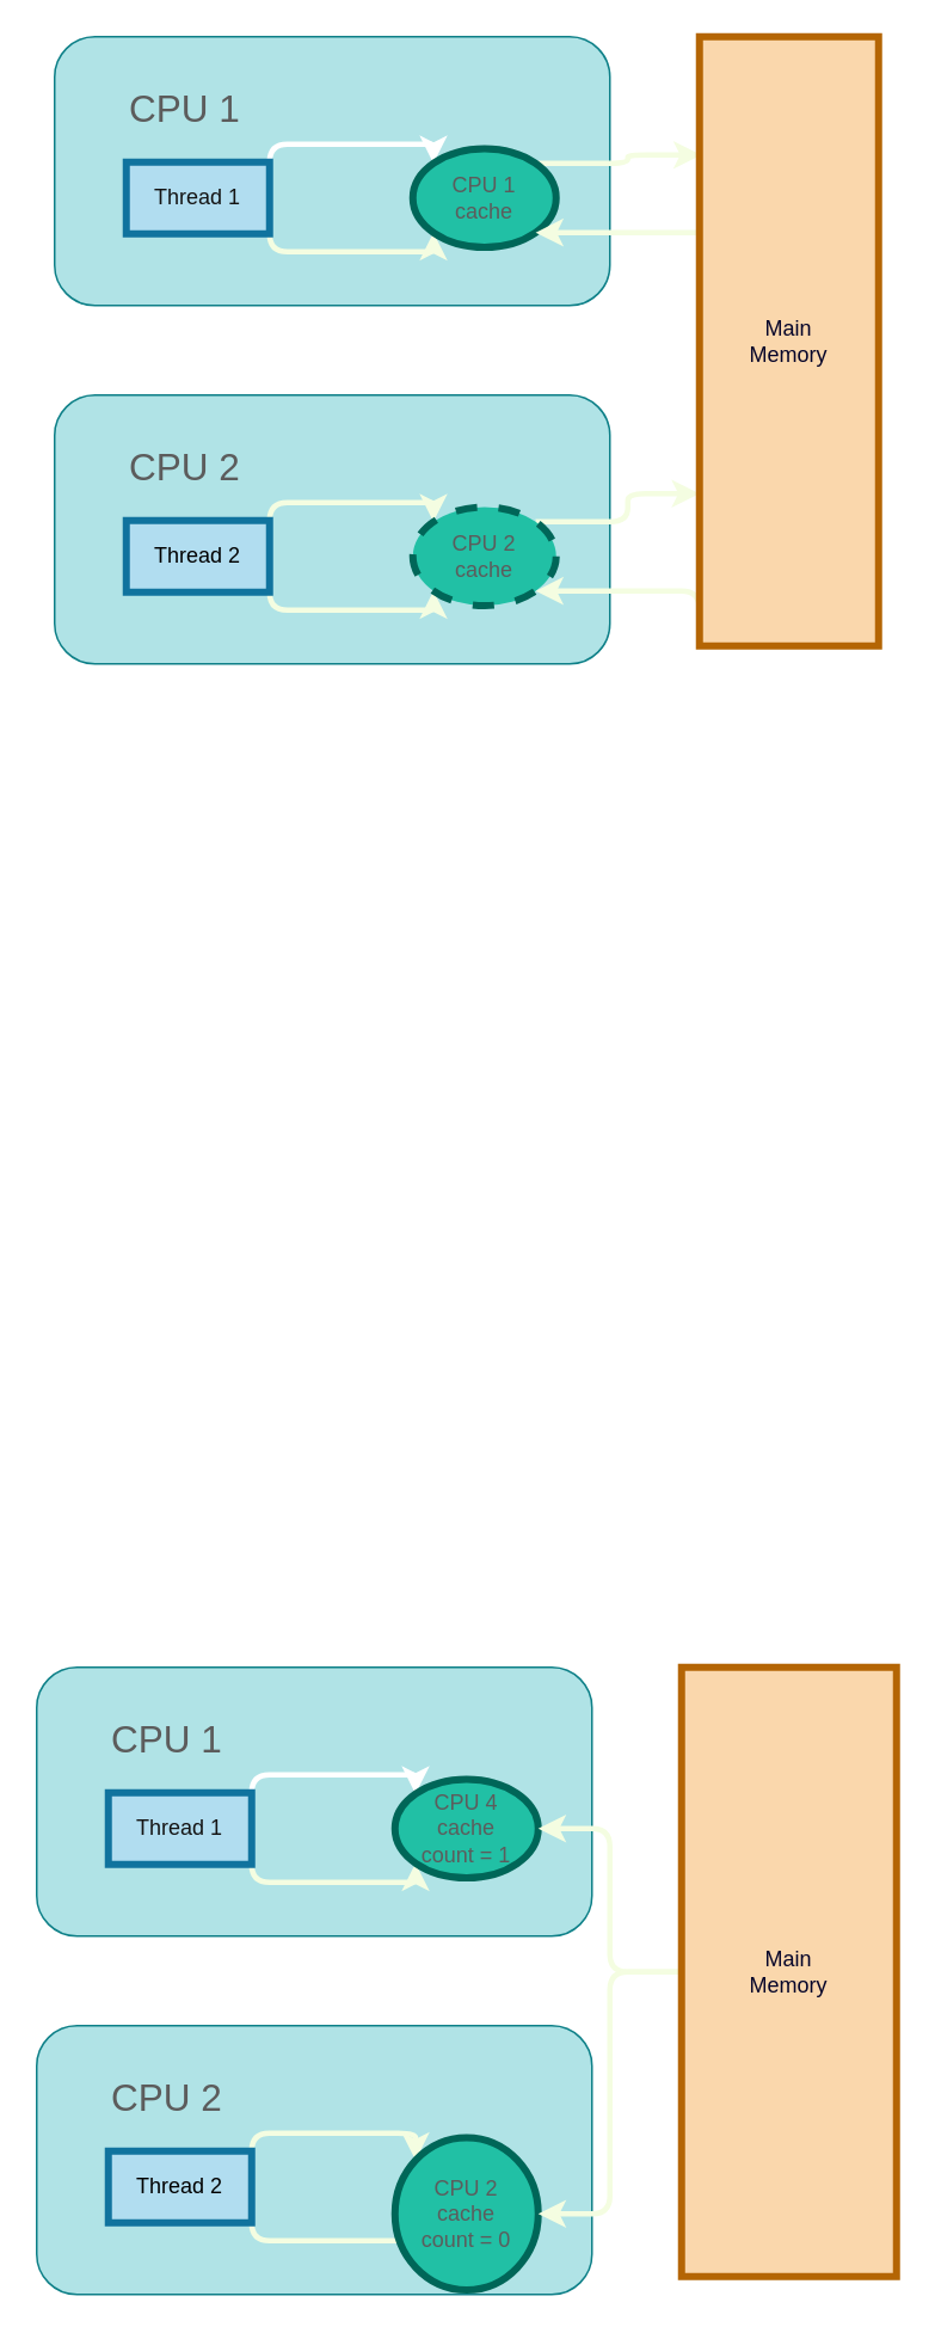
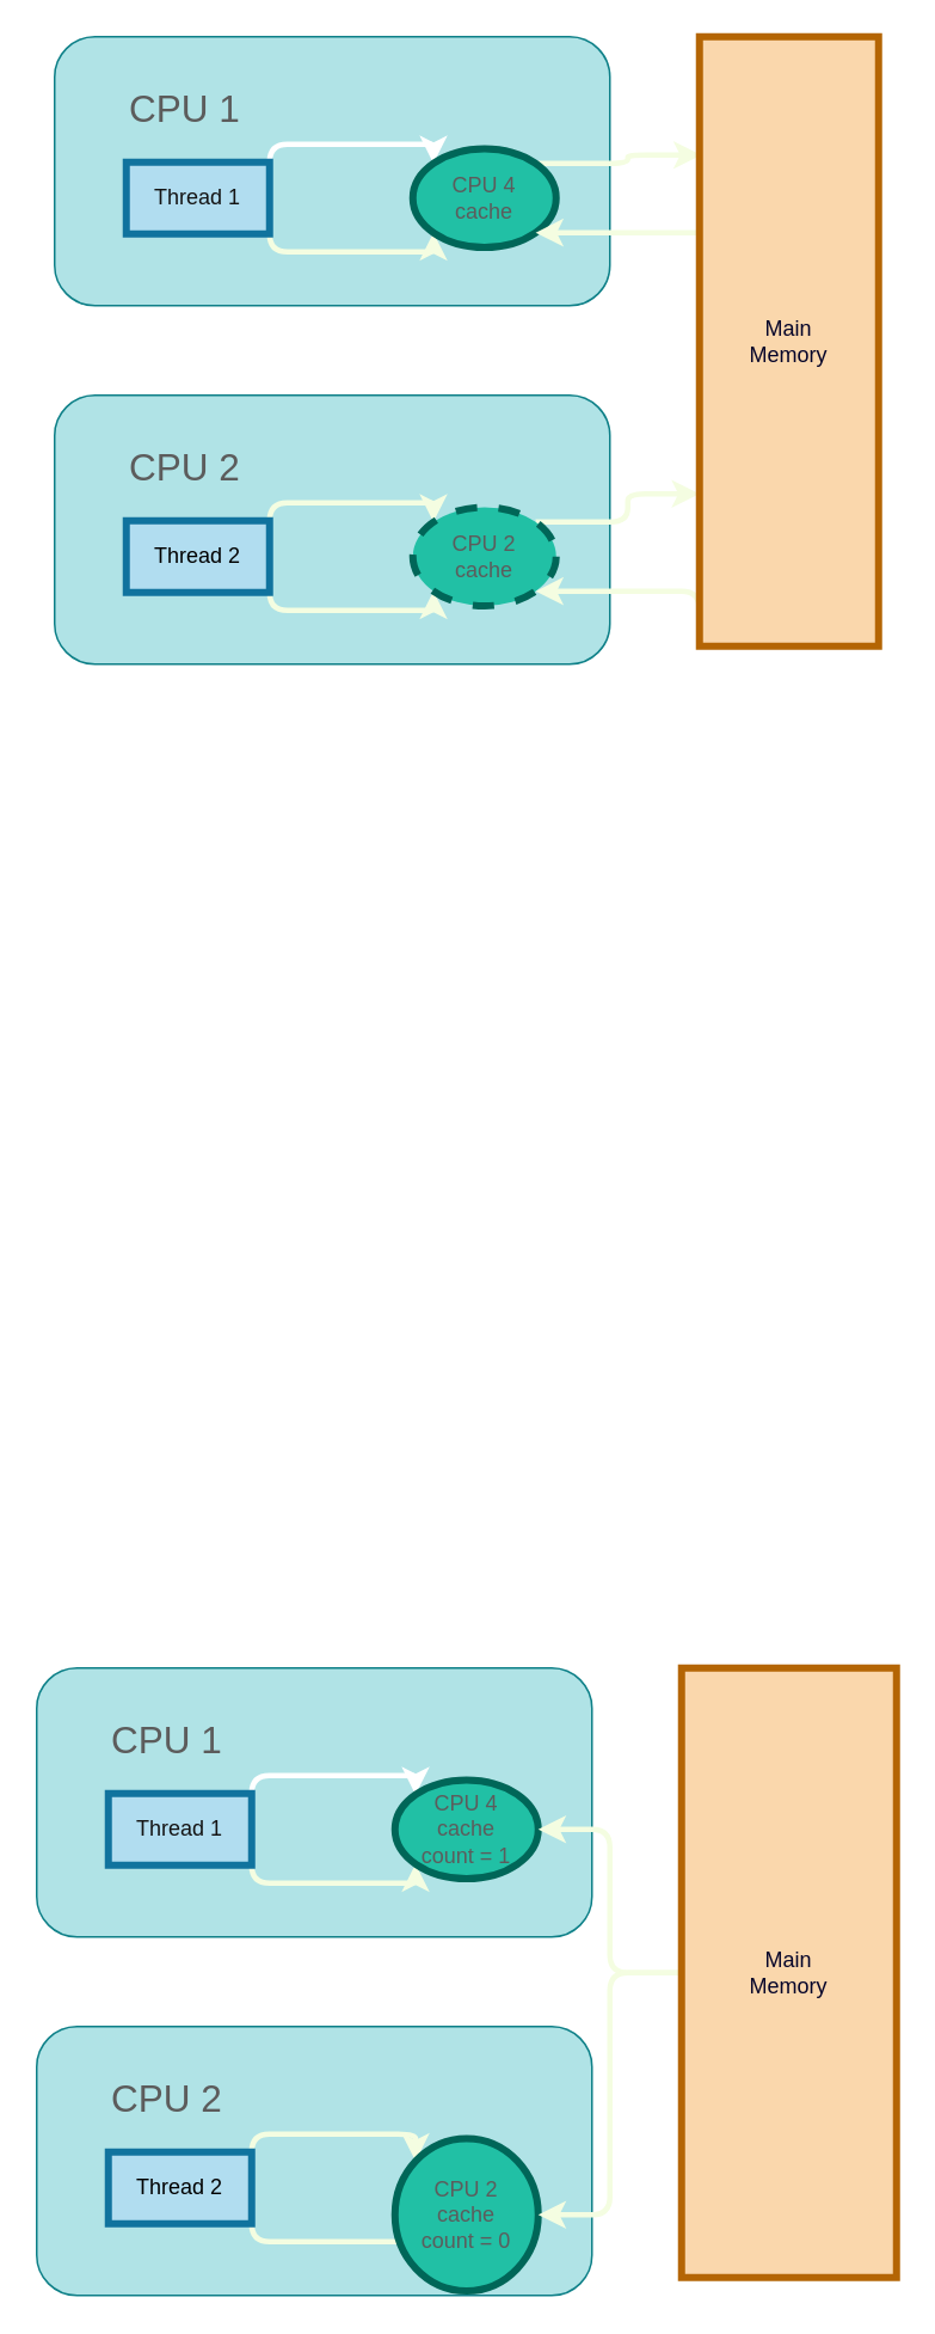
  <mxCell id="0" />
  <mxCell id="1" parent="0" />
  <mxCell id="2" value="" style="rounded=1;whiteSpace=wrap;html=1;sketch=0;strokeColor=#0e8088;fillColor=#b0e3e6;" vertex="1" parent="1"><mxGeometry x="30" y="20" width="310" height="150" as="geometry" /></mxCell>
  <mxCell id="3" value="&lt;span style=&quot;font-size: 21px&quot;&gt;&amp;nbsp;CPU 1&lt;/span&gt;" style="text;html=1;strokeColor=none;fillColor=none;align=center;verticalAlign=middle;whiteSpace=wrap;rounded=0;sketch=0;fontColor=#5C5C5C;strokeWidth=4;" vertex="1" parent="1"><mxGeometry x="60" y="50" width="80" height="20" as="geometry" /></mxCell>
  <mxCell id="4" style="edgeStyle=orthogonalEdgeStyle;curved=0;rounded=1;sketch=0;orthogonalLoop=1;jettySize=auto;html=1;exitX=1;exitY=0.25;exitDx=0;exitDy=0;entryX=0;entryY=0;entryDx=0;entryDy=0;fillColor=#21C0A5;fontColor=#5C5C5C;strokeColor=#FFFFFF;strokeWidth=3;" edge="1" parent="1" source="6" target="8"><mxGeometry relative="1" as="geometry"><Array as="points"><mxPoint x="150" y="80" /><mxPoint x="242" y="80" /></Array></mxGeometry></mxCell>
  <mxCell id="5" style="edgeStyle=orthogonalEdgeStyle;curved=0;rounded=1;sketch=0;orthogonalLoop=1;jettySize=auto;html=1;exitX=1;exitY=0.75;exitDx=0;exitDy=0;entryX=0;entryY=1;entryDx=0;entryDy=0;fillColor=#21C0A5;fontColor=#5C5C5C;strokeWidth=3;strokeColor=#F4FDE1;" edge="1" parent="1" source="6" target="8"><mxGeometry relative="1" as="geometry"><Array as="points"><mxPoint x="150" y="140" /><mxPoint x="242" y="140" /></Array></mxGeometry></mxCell>
  <mxCell id="6" value="&lt;font color=&quot;#141414&quot;&gt;Thread 1&lt;/font&gt;" style="rounded=0;whiteSpace=wrap;html=1;sketch=0;strokeColor=#10739e;strokeWidth=4;fillColor=#b1ddf0;" vertex="1" parent="1"><mxGeometry x="70" y="90" width="80" height="40" as="geometry" /></mxCell>
  <mxCell id="7" style="edgeStyle=orthogonalEdgeStyle;curved=0;rounded=1;sketch=0;orthogonalLoop=1;jettySize=auto;html=1;exitX=1;exitY=0;exitDx=0;exitDy=0;entryX=0.01;entryY=0.194;entryDx=0;entryDy=0;entryPerimeter=0;fillColor=#21C0A5;fontColor=#5C5C5C;strokeWidth=3;strokeColor=#F4FDE1;" edge="1" parent="1" source="8" target="18"><mxGeometry relative="1" as="geometry" /></mxCell>
- <mxCell id="8" value="CPU 1&lt;br&gt;cache" style="ellipse;whiteSpace=wrap;html=1;rounded=0;sketch=0;strokeColor=#006658;strokeWidth=4;fillColor=#21C0A5;fontColor=#5C5C5C;" vertex="1" parent="1"><mxGeometry x="230" y="82.5" width="80" height="55" as="geometry" /></mxCell>
+ <mxCell id="8" value="CPU 4&lt;br&gt;cache" style="ellipse;whiteSpace=wrap;html=1;rounded=0;sketch=0;strokeColor=#006658;strokeWidth=4;fillColor=#21C0A5;fontColor=#5C5C5C;" vertex="1" parent="1"><mxGeometry x="230" y="82.5" width="80" height="55" as="geometry" /></mxCell>
  <mxCell id="9" value="" style="rounded=1;whiteSpace=wrap;html=1;sketch=0;strokeColor=#0e8088;fillColor=#b0e3e6;" vertex="1" parent="1"><mxGeometry x="30" y="220" width="310" height="150" as="geometry" /></mxCell>
  <mxCell id="10" value="&lt;span style=&quot;font-size: 21px&quot;&gt;&amp;nbsp;CPU 2&lt;/span&gt;" style="text;html=1;strokeColor=none;fillColor=none;align=center;verticalAlign=middle;whiteSpace=wrap;rounded=0;sketch=0;fontColor=#5C5C5C;strokeWidth=4;" vertex="1" parent="1"><mxGeometry x="60" y="250" width="80" height="20" as="geometry" /></mxCell>
  <mxCell id="11" style="edgeStyle=orthogonalEdgeStyle;curved=0;rounded=1;sketch=0;orthogonalLoop=1;jettySize=auto;html=1;exitX=1;exitY=0.25;exitDx=0;exitDy=0;entryX=0;entryY=0;entryDx=0;entryDy=0;fillColor=#21C0A5;fontColor=#5C5C5C;strokeWidth=3;strokeColor=#F4FDE1;" edge="1" parent="1" source="13" target="15"><mxGeometry relative="1" as="geometry"><Array as="points"><mxPoint x="150" y="280" /><mxPoint x="242" y="280" /></Array></mxGeometry></mxCell>
  <mxCell id="12" style="edgeStyle=orthogonalEdgeStyle;curved=0;rounded=1;sketch=0;orthogonalLoop=1;jettySize=auto;html=1;exitX=1;exitY=0.75;exitDx=0;exitDy=0;entryX=0;entryY=1;entryDx=0;entryDy=0;fillColor=#21C0A5;fontColor=#5C5C5C;strokeWidth=3;strokeColor=#F4FDE1;" edge="1" parent="1" source="13" target="15"><mxGeometry relative="1" as="geometry"><Array as="points"><mxPoint x="150" y="340" /><mxPoint x="242" y="340" /></Array></mxGeometry></mxCell>
  <mxCell id="13" value="&lt;font color=&quot;#000000&quot;&gt;Thread 2&lt;/font&gt;" style="rounded=0;whiteSpace=wrap;html=1;sketch=0;strokeColor=#10739e;strokeWidth=4;fillColor=#b1ddf0;" vertex="1" parent="1"><mxGeometry x="70" y="290" width="80" height="40" as="geometry" /></mxCell>
  <mxCell id="14" style="edgeStyle=orthogonalEdgeStyle;curved=0;rounded=1;sketch=0;orthogonalLoop=1;jettySize=auto;html=1;exitX=1;exitY=0;exitDx=0;exitDy=0;entryX=0;entryY=0.75;entryDx=0;entryDy=0;strokeColor=#F4FDE1;strokeWidth=3;fillColor=#21C0A5;fontColor=#5C5C5C;" edge="1" parent="1" source="15" target="18"><mxGeometry relative="1" as="geometry" /></mxCell>
  <mxCell id="15" value="CPU 2&lt;br&gt;cache" style="ellipse;whiteSpace=wrap;html=1;rounded=0;sketch=0;strokeColor=#006658;strokeWidth=4;fillColor=#21C0A5;fontColor=#5C5C5C;dashed=1;" vertex="1" parent="1"><mxGeometry x="230" y="282.5" width="80" height="55" as="geometry" /></mxCell>
  <mxCell id="16" style="edgeStyle=orthogonalEdgeStyle;curved=0;rounded=1;sketch=0;orthogonalLoop=1;jettySize=auto;html=1;exitX=0;exitY=0.25;exitDx=0;exitDy=0;entryX=1;entryY=1;entryDx=0;entryDy=0;fillColor=#21C0A5;fontColor=#5C5C5C;strokeColor=#F4FDE1;strokeWidth=3;" edge="1" parent="1" source="18" target="8"><mxGeometry relative="1" as="geometry"><Array as="points"><mxPoint x="400" y="129" /></Array></mxGeometry></mxCell>
  <mxCell id="17" style="edgeStyle=orthogonalEdgeStyle;curved=0;rounded=1;sketch=0;orthogonalLoop=1;jettySize=auto;html=1;exitX=0;exitY=1;exitDx=0;exitDy=0;entryX=1;entryY=1;entryDx=0;entryDy=0;strokeColor=#F4FDE1;strokeWidth=3;fillColor=#21C0A5;fontColor=#5C5C5C;" edge="1" parent="1" source="18" target="15"><mxGeometry relative="1" as="geometry"><Array as="points"><mxPoint x="390" y="329" /></Array></mxGeometry></mxCell>
  <mxCell id="18" value="&lt;font color=&quot;#06052a&quot;&gt;Main&lt;br&gt;Memory&lt;/font&gt;" style="rounded=0;whiteSpace=wrap;html=1;sketch=0;strokeColor=#b46504;strokeWidth=4;fillColor=#fad7ac;" vertex="1" parent="1"><mxGeometry x="390" y="20" width="100" height="340" as="geometry" /></mxCell>
  <mxCell id="19" value="" style="rounded=1;whiteSpace=wrap;html=1;sketch=0;strokeColor=#0e8088;fillColor=#b0e3e6;" vertex="1" parent="1"><mxGeometry x="20" y="930" width="310" height="150" as="geometry" /></mxCell>
  <mxCell id="20" value="&lt;span style=&quot;font-size: 21px&quot;&gt;&amp;nbsp;CPU 1&lt;/span&gt;" style="text;html=1;strokeColor=none;fillColor=none;align=center;verticalAlign=middle;whiteSpace=wrap;rounded=0;sketch=0;fontColor=#5C5C5C;strokeWidth=4;" vertex="1" parent="1"><mxGeometry x="50" y="960" width="80" height="20" as="geometry" /></mxCell>
  <mxCell id="21" style="edgeStyle=orthogonalEdgeStyle;curved=0;rounded=1;sketch=0;orthogonalLoop=1;jettySize=auto;html=1;exitX=1;exitY=0.25;exitDx=0;exitDy=0;entryX=0;entryY=0;entryDx=0;entryDy=0;fillColor=#21C0A5;fontColor=#5C5C5C;strokeColor=#FFFFFF;strokeWidth=3;" edge="1" parent="1" source="23" target="24"><mxGeometry relative="1" as="geometry"><Array as="points"><mxPoint x="140" y="990" /><mxPoint x="232" y="990" /></Array></mxGeometry></mxCell>
  <mxCell id="22" style="edgeStyle=orthogonalEdgeStyle;curved=0;rounded=1;sketch=0;orthogonalLoop=1;jettySize=auto;html=1;exitX=1;exitY=0.75;exitDx=0;exitDy=0;entryX=0;entryY=1;entryDx=0;entryDy=0;fillColor=#21C0A5;fontColor=#5C5C5C;strokeWidth=3;strokeColor=#F4FDE1;" edge="1" parent="1" source="23" target="24"><mxGeometry relative="1" as="geometry"><Array as="points"><mxPoint x="140" y="1050" /><mxPoint x="232" y="1050" /></Array></mxGeometry></mxCell>
  <mxCell id="23" value="&lt;font color=&quot;#141414&quot;&gt;Thread 1&lt;/font&gt;" style="rounded=0;whiteSpace=wrap;html=1;sketch=0;strokeColor=#10739e;strokeWidth=4;fillColor=#b1ddf0;" vertex="1" parent="1"><mxGeometry x="60" y="1000" width="80" height="40" as="geometry" /></mxCell>
  <mxCell id="24" value="CPU 4&lt;br&gt;cache&lt;br&gt;count = 1" style="ellipse;whiteSpace=wrap;html=1;rounded=0;sketch=0;strokeColor=#006658;strokeWidth=4;fillColor=#21C0A5;fontColor=#5C5C5C;" vertex="1" parent="1"><mxGeometry x="220" y="992.5" width="80" height="55" as="geometry" /></mxCell>
  <mxCell id="25" value="" style="rounded=1;whiteSpace=wrap;html=1;sketch=0;strokeColor=#0e8088;fillColor=#b0e3e6;" vertex="1" parent="1"><mxGeometry x="20" y="1130" width="310" height="150" as="geometry" /></mxCell>
  <mxCell id="26" value="&lt;span style=&quot;font-size: 21px&quot;&gt;&amp;nbsp;CPU 2&lt;/span&gt;" style="text;html=1;strokeColor=none;fillColor=none;align=center;verticalAlign=middle;whiteSpace=wrap;rounded=0;sketch=0;fontColor=#5C5C5C;strokeWidth=4;" vertex="1" parent="1"><mxGeometry x="50" y="1160" width="80" height="20" as="geometry" /></mxCell>
  <mxCell id="27" style="edgeStyle=orthogonalEdgeStyle;curved=0;rounded=1;sketch=0;orthogonalLoop=1;jettySize=auto;html=1;exitX=1;exitY=0.25;exitDx=0;exitDy=0;entryX=0;entryY=0;entryDx=0;entryDy=0;fillColor=#21C0A5;fontColor=#5C5C5C;strokeWidth=3;strokeColor=#F4FDE1;" edge="1" parent="1" source="29" target="30"><mxGeometry relative="1" as="geometry"><Array as="points"><mxPoint x="140" y="1190" /><mxPoint x="232" y="1190" /></Array></mxGeometry></mxCell>
  <mxCell id="28" style="edgeStyle=orthogonalEdgeStyle;curved=0;rounded=1;sketch=0;orthogonalLoop=1;jettySize=auto;html=1;exitX=1;exitY=0.75;exitDx=0;exitDy=0;entryX=0;entryY=1;entryDx=0;entryDy=0;fillColor=#21C0A5;fontColor=#5C5C5C;strokeWidth=3;strokeColor=#F4FDE1;" edge="1" parent="1" source="29" target="30"><mxGeometry relative="1" as="geometry"><Array as="points"><mxPoint x="140" y="1250" /><mxPoint x="232" y="1250" /></Array></mxGeometry></mxCell>
  <mxCell id="29" value="&lt;font color=&quot;#000000&quot;&gt;Thread 2&lt;/font&gt;" style="rounded=0;whiteSpace=wrap;html=1;sketch=0;strokeColor=#10739e;strokeWidth=4;fillColor=#b1ddf0;" vertex="1" parent="1"><mxGeometry x="60" y="1200" width="80" height="40" as="geometry" /></mxCell>
  <mxCell id="30" value="CPU 2&lt;br&gt;cache&lt;br&gt;count = 0" style="ellipse;whiteSpace=wrap;html=1;rounded=0;sketch=0;strokeColor=#006658;strokeWidth=4;fillColor=#21C0A5;fontColor=#5C5C5C;" vertex="1" parent="1"><mxGeometry x="220" y="1192.5" width="80" height="85" as="geometry" /></mxCell>
  <mxCell id="31" style="edgeStyle=orthogonalEdgeStyle;curved=0;rounded=1;sketch=0;orthogonalLoop=1;jettySize=auto;html=1;exitX=0;exitY=0.5;exitDx=0;exitDy=0;strokeColor=#F4FDE1;strokeWidth=3;fillColor=#21C0A5;fontColor=#5C5C5C;" edge="1" parent="1" source="33" target="24"><mxGeometry relative="1" as="geometry" /></mxCell>
  <mxCell id="32" style="edgeStyle=orthogonalEdgeStyle;curved=0;rounded=1;sketch=0;orthogonalLoop=1;jettySize=auto;html=1;exitX=0;exitY=0.5;exitDx=0;exitDy=0;entryX=1;entryY=0.5;entryDx=0;entryDy=0;strokeColor=#F4FDE1;strokeWidth=3;fillColor=#21C0A5;fontColor=#5C5C5C;" edge="1" parent="1" source="33" target="30"><mxGeometry relative="1" as="geometry" /></mxCell>
  <mxCell id="33" value="&lt;font color=&quot;#06052a&quot;&gt;Main&lt;br&gt;Memory&lt;/font&gt;" style="rounded=0;whiteSpace=wrap;html=1;sketch=0;strokeColor=#b46504;strokeWidth=4;fillColor=#fad7ac;" vertex="1" parent="1"><mxGeometry x="380" y="930" width="120" height="340" as="geometry" /></mxCell>
